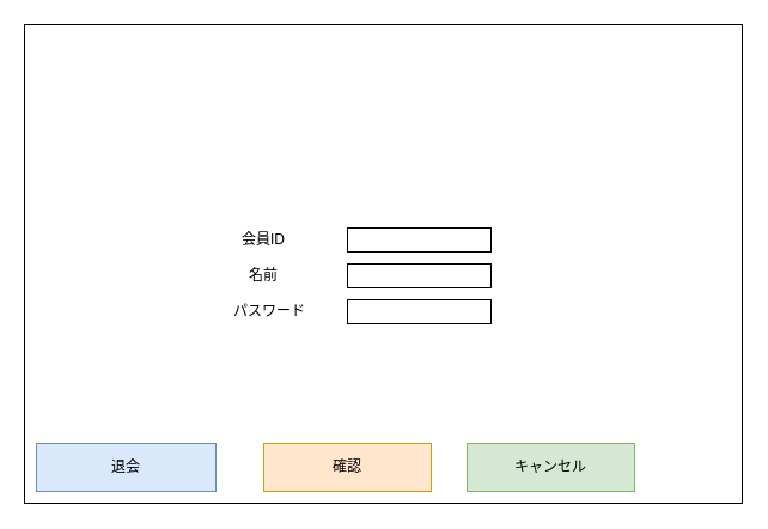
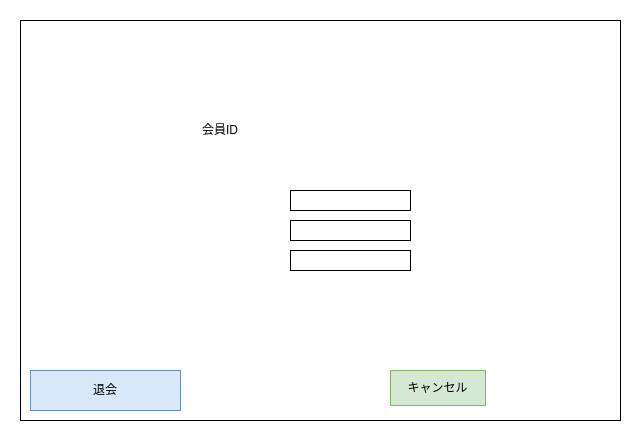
  <mxCell id="0" />
  <mxCell id="1" parent="0" />
  <mxCell id="2" value="" style="rounded=0;whiteSpace=wrap;html=1;" parent="1" vertex="1"><mxGeometry x="20" y="20" width="600" height="400" as="geometry" /></mxCell>
- <mxCell id="3" value="確認" style="rounded=0;whiteSpace=wrap;html=1;fillColor=#ffe6cc;strokeColor=#d79b00;" parent="1" vertex="1"><mxGeometry x="220" y="370" width="140" height="40" as="geometry" /></mxCell>
  <mxCell id="4" value="退会" style="rounded=0;whiteSpace=wrap;html=1;fillColor=#dae8fc;strokeColor=#6c8ebf;" parent="1" vertex="1"><mxGeometry x="30" y="370" width="150" height="40" as="geometry" /></mxCell>
- <mxCell id="5" value="キャンセル" style="rounded=0;whiteSpace=wrap;html=1;fillColor=#d5e8d4;strokeColor=#82b366;" parent="1" vertex="1"><mxGeometry x="390" y="370" width="140" height="40" as="geometry" /></mxCell>
+ <mxCell id="5" value="キャンセル" style="rounded=0;whiteSpace=wrap;html=1;fillColor=#d5e8d4;strokeColor=#82b366;" parent="1" vertex="1"><mxGeometry x="390" y="370" width="95" height="35" as="geometry" /></mxCell>
  <mxCell id="6" value="" style="rounded=0;whiteSpace=wrap;html=1;" vertex="1" parent="1"><mxGeometry x="290" y="190" width="120" height="20" as="geometry" /></mxCell>
  <mxCell id="7" value="" style="rounded=0;whiteSpace=wrap;html=1;" vertex="1" parent="1"><mxGeometry x="290" y="220" width="120" height="20" as="geometry" /></mxCell>
  <mxCell id="8" value="" style="rounded=0;whiteSpace=wrap;html=1;" vertex="1" parent="1"><mxGeometry x="290" y="250" width="120" height="20" as="geometry" /></mxCell>
- <mxCell id="9" value="会員ID" style="text;html=1;strokeColor=none;fillColor=none;align=center;verticalAlign=middle;whiteSpace=wrap;rounded=0;" vertex="1" parent="1"><mxGeometry x="190" y="185" width="60" height="30" as="geometry" /></mxCell>
- <mxCell id="10" value="名前" style="text;html=1;strokeColor=none;fillColor=none;align=center;verticalAlign=middle;whiteSpace=wrap;rounded=0;" vertex="1" parent="1"><mxGeometry x="190" y="215" width="60" height="30" as="geometry" /></mxCell>
- <mxCell id="11" value="パスワード" style="text;html=1;strokeColor=none;fillColor=none;align=center;verticalAlign=middle;whiteSpace=wrap;rounded=0;" vertex="1" parent="1"><mxGeometry x="190" y="245" width="70" height="30" as="geometry" /></mxCell>
+ <mxCell id="9" value="会員ID" style="text;html=1;strokeColor=none;fillColor=none;align=center;verticalAlign=middle;whiteSpace=wrap;rounded=0;" vertex="1" parent="1"><mxGeometry x="190" y="115" width="60" height="30" as="geometry" /></mxCell>
